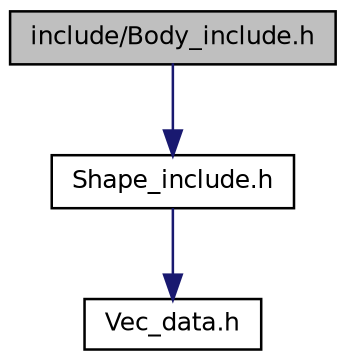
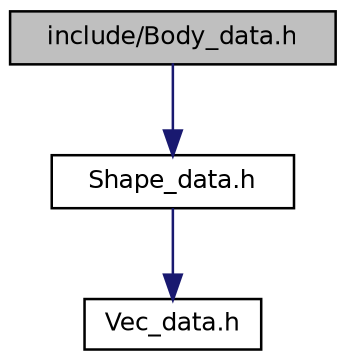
  digraph {
    node [color=black fillcolor=white fontname=Helvetica fontsize=10 shape=record style=filled]
    edge [color=midnightblue fontname=Helvetica fontsize=10 labelfontname=Helvetica labelfontsize=10 style=solid]
-   n1 [fillcolor=grey75 fontcolor=black height=0.2 label="include/Body_include.h" width=0.4]
-   n2 [height=0.2 label="Shape_include.h" width=0.4]
+   n1 [fillcolor=grey75 fontcolor=black height=0.2 label="include/Body_data.h" width=0.4]
+   n2 [height=0.2 label="Shape_data.h" width=0.4]
    n3 [height=0.2 label="Vec_data.h" width=0.4]
    n1 -> n2
    n2 -> n3
  }
